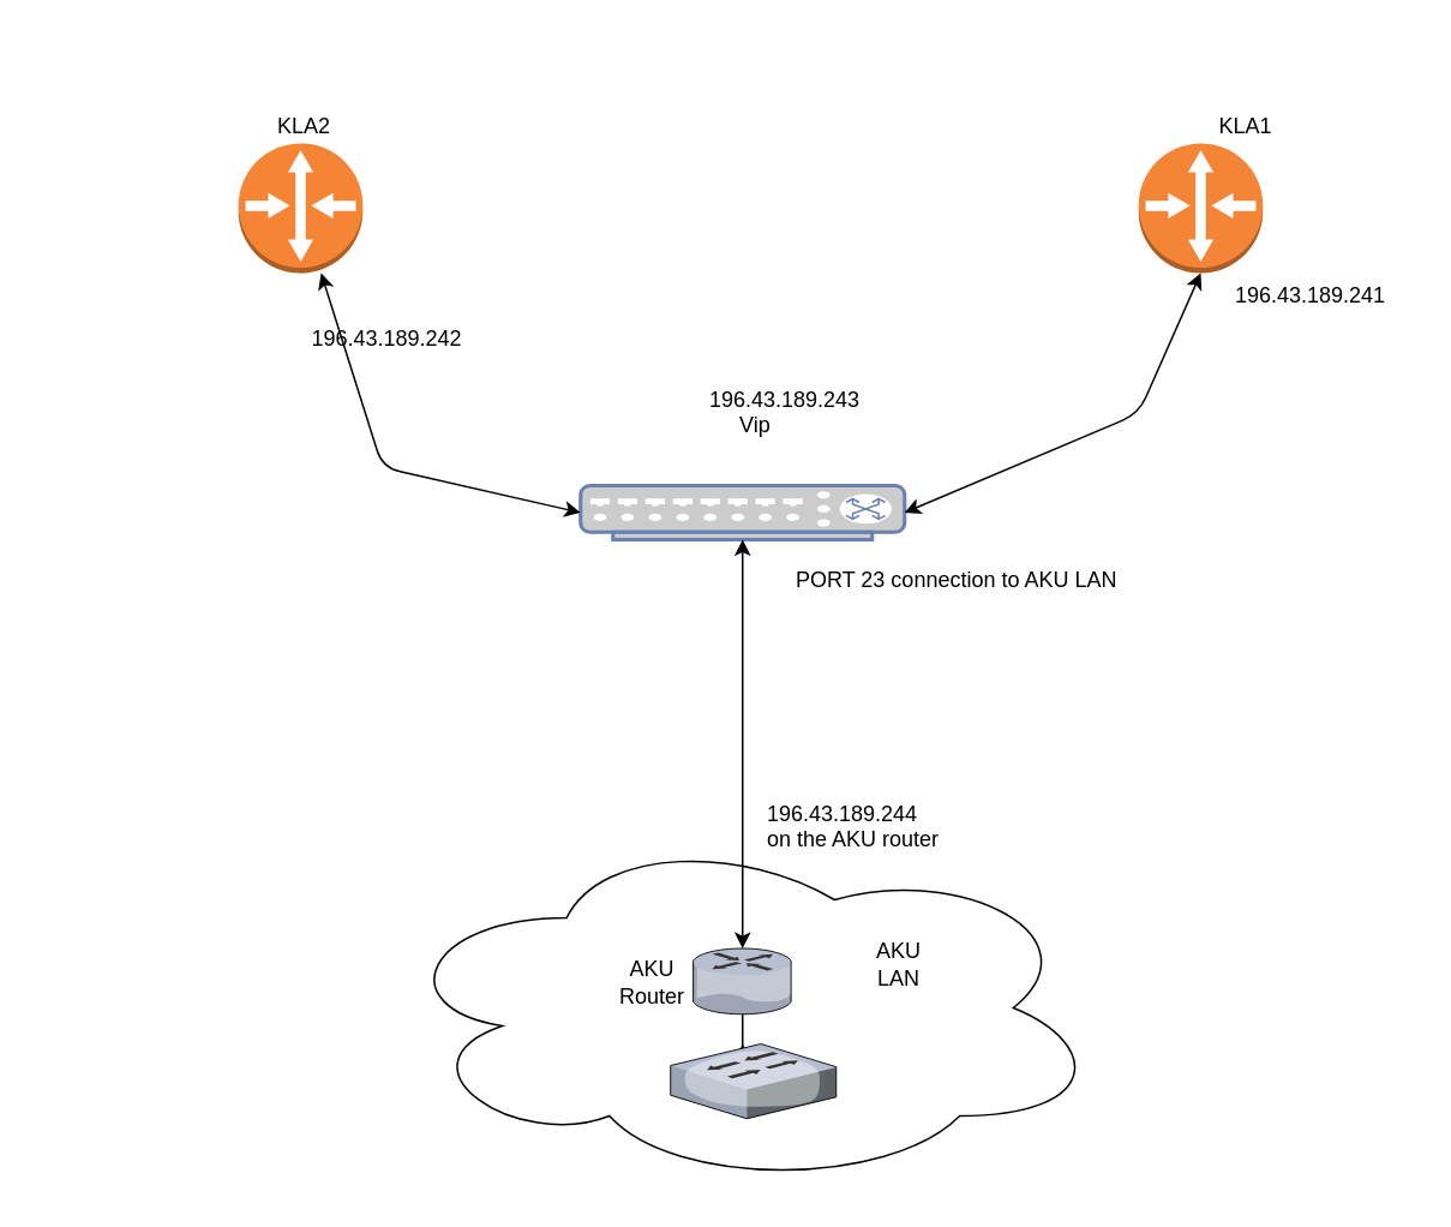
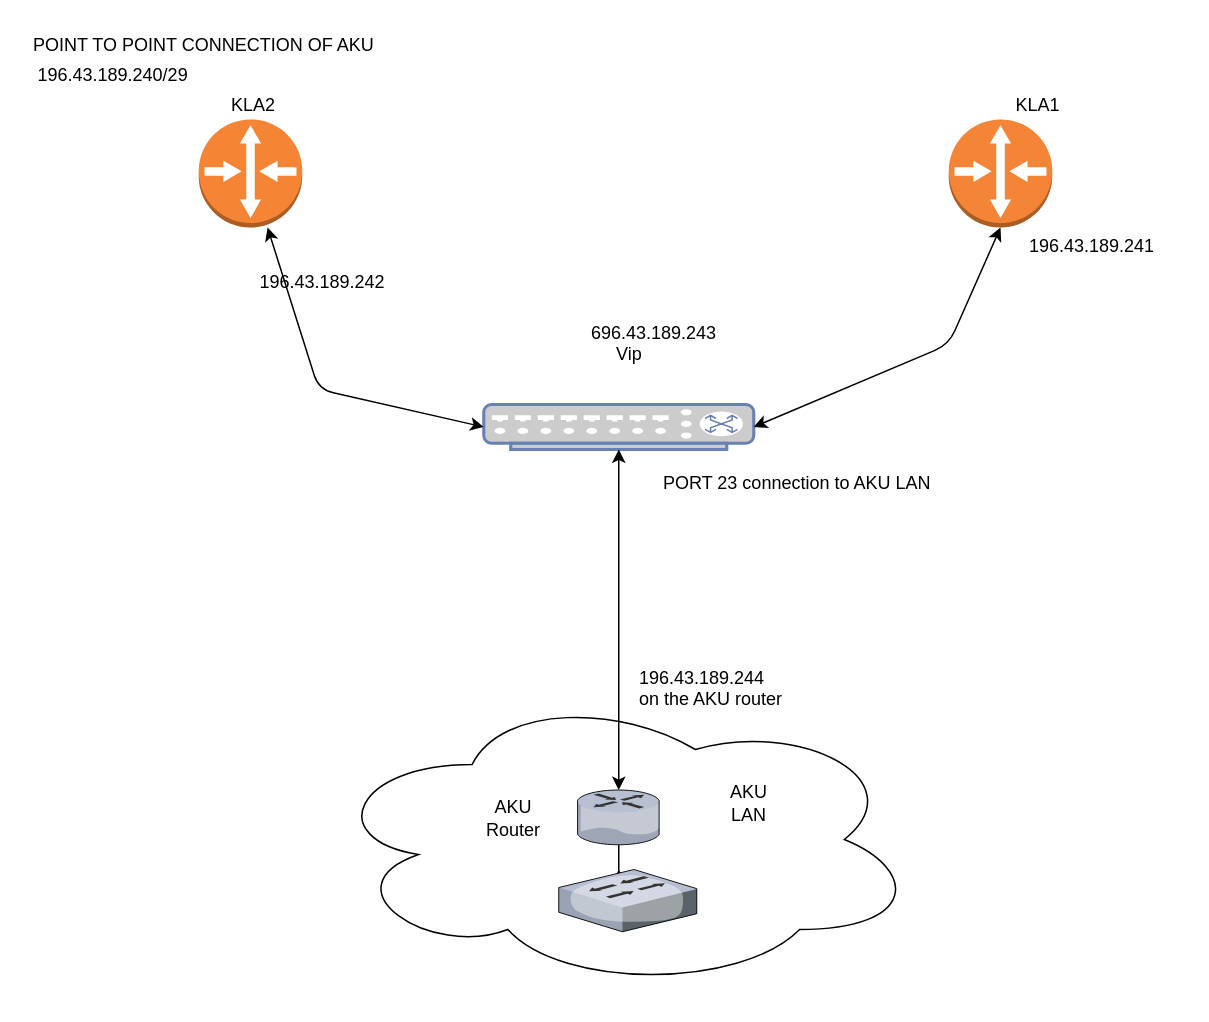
  <mxCell id="0" />
  <mxCell id="1" parent="0" />
  <mxCell id="2" style="edgeStyle=none;rounded=0;html=1;labelBackgroundColor=none;endArrow=none;strokeColor=#000000;strokeWidth=2;fontFamily=Verdana;fontSize=22;fontColor=#000000;" parent="1" edge="1"><mxGeometry relative="1" as="geometry"><mxPoint x="482" y="149" as="targetPoint" /></mxGeometry></mxCell>
  <mxCell id="3" value="" style="outlineConnect=0;dashed=0;verticalLabelPosition=bottom;verticalAlign=top;align=center;html=1;shape=mxgraph.aws3.router;fillColor=#F58534;gradientColor=none;" vertex="1" parent="1"><mxGeometry x="132" y="79" width="69" height="72" as="geometry" /></mxCell>
  <mxCell id="4" value="" style="outlineConnect=0;dashed=0;verticalLabelPosition=bottom;verticalAlign=top;align=center;html=1;shape=mxgraph.aws3.router;fillColor=#F58536;gradientColor=none;" vertex="1" parent="1"><mxGeometry x="632" y="79" width="69" height="72" as="geometry" /></mxCell>
  <mxCell id="5" value="" style="fontColor=#0066CC;verticalAlign=top;verticalLabelPosition=bottom;labelPosition=center;align=center;html=1;outlineConnect=0;fillColor=#CCCCCC;strokeColor=#6881B3;gradientColor=none;gradientDirection=north;strokeWidth=2;shape=mxgraph.networks.switch;" vertex="1" parent="1"><mxGeometry x="322" y="269" width="180" height="30" as="geometry" /></mxCell>
  <mxCell id="6" value="" style="endArrow=classic;startArrow=classic;html=1;entryX=0;entryY=0.5;entryDx=0;entryDy=0;entryPerimeter=0;" edge="1" parent="1" source="3" target="5"><mxGeometry width="50" height="50" relative="1" as="geometry"><mxPoint x="132" y="369" as="sourcePoint" /><mxPoint x="182" y="319" as="targetPoint" /><Array as="points"><mxPoint x="212" y="259" /></Array></mxGeometry></mxCell>
  <mxCell id="7" value="" style="endArrow=classic;startArrow=classic;html=1;exitX=1;exitY=0.5;exitDx=0;exitDy=0;exitPerimeter=0;entryX=0.5;entryY=1;entryDx=0;entryDy=0;entryPerimeter=0;" edge="1" parent="1" source="5" target="4"><mxGeometry width="50" height="50" relative="1" as="geometry"><mxPoint x="602" y="249" as="sourcePoint" /><mxPoint x="652" y="199" as="targetPoint" /><Array as="points"><mxPoint x="632" y="229" /></Array></mxGeometry></mxCell>
  <mxCell id="8" value="" style="ellipse;shape=cloud;whiteSpace=wrap;html=1;" vertex="1" parent="1"><mxGeometry x="215" y="459" width="397" height="200" as="geometry" /></mxCell>
  <mxCell id="9" value="" style="edgeStyle=orthogonalEdgeStyle;rounded=0;orthogonalLoop=1;jettySize=auto;html=1;" edge="1" parent="1" source="10"><mxGeometry relative="1" as="geometry"><mxPoint x="412" y="579" as="targetPoint" /></mxGeometry></mxCell>
  <mxCell id="10" value="" style="verticalLabelPosition=bottom;aspect=fixed;html=1;verticalAlign=top;strokeColor=none;align=center;outlineConnect=0;shape=mxgraph.citrix.router;" vertex="1" parent="1"><mxGeometry x="384.5" y="526" width="55" height="36.5" as="geometry" /></mxCell>
  <mxCell id="11" value="" style="endArrow=classic;startArrow=classic;html=1;" edge="1" parent="1" source="10" target="5"><mxGeometry width="50" height="50" relative="1" as="geometry"><mxPoint x="380" y="389" as="sourcePoint" /><mxPoint x="430" y="339" as="targetPoint" /></mxGeometry></mxCell>
  <mxCell id="12" value="" style="verticalLabelPosition=bottom;aspect=fixed;html=1;verticalAlign=top;strokeColor=none;align=center;outlineConnect=0;shape=mxgraph.citrix.switch;" vertex="1" parent="1"><mxGeometry x="372" y="579" width="92" height="41.5" as="geometry" /></mxCell>
  <mxCell id="13" value="KLA2" style="text;html=1;resizable=0;points=[];autosize=1;align=left;verticalAlign=top;spacingTop=-4;" vertex="1" parent="1"><mxGeometry x="152" y="60" width="40" height="20" as="geometry" /></mxCell>
  <mxCell id="14" value="KLA1" style="text;html=1;resizable=0;points=[];autosize=1;align=left;verticalAlign=top;spacingTop=-4;" vertex="1" parent="1"><mxGeometry x="675" y="60" width="40" height="20" as="geometry" /></mxCell>
  <mxCell id="15" value="PORT 23 connection to AKU LAN" style="text;html=1;resizable=0;points=[];autosize=1;align=left;verticalAlign=top;spacingTop=-4;" vertex="1" parent="1"><mxGeometry x="440" y="312" width="190" height="20" as="geometry" /></mxCell>
  <mxCell id="16" value="&lt;span&gt;196.43.189.241&lt;/span&gt;" style="text;html=1;resizable=0;points=[];autosize=1;align=left;verticalAlign=top;spacingTop=-4;" vertex="1" parent="1"><mxGeometry x="684" y="154" width="100" height="20" as="geometry" /></mxCell>
  <mxCell id="17" value="&lt;span&gt;196.43.189.242&lt;/span&gt;" style="text;html=1;resizable=0;points=[];autosize=1;align=left;verticalAlign=top;spacingTop=-4;" vertex="1" parent="1"><mxGeometry x="171" y="178" width="100" height="20" as="geometry" /></mxCell>
- <mxCell id="18" value="&lt;span&gt;196.43.189.243&lt;br&gt;&amp;nbsp; &amp;nbsp; &amp;nbsp;Vip&lt;br&gt;&lt;/span&gt;" style="text;html=1;resizable=0;points=[];autosize=1;align=left;verticalAlign=top;spacingTop=-4;" vertex="1" parent="1"><mxGeometry x="392" y="212" width="100" height="30" as="geometry" /></mxCell>
+ <mxCell id="18" value="&lt;span&gt;696.43.189.243&lt;br&gt;&amp;nbsp; &amp;nbsp; &amp;nbsp;Vip&lt;br&gt;&lt;/span&gt;" style="text;html=1;resizable=0;points=[];autosize=1;align=left;verticalAlign=top;spacingTop=-4;" vertex="1" parent="1"><mxGeometry x="392" y="212" width="100" height="30" as="geometry" /></mxCell>
  <mxCell id="19" value="&lt;span&gt;196.43.189.244&amp;nbsp;&lt;br&gt;on the AKU router&lt;br&gt;&lt;/span&gt;" style="text;html=1;resizable=0;points=[];autosize=1;align=left;verticalAlign=top;spacingTop=-4;" vertex="1" parent="1"><mxGeometry x="424" y="442" width="110" height="30" as="geometry" /></mxCell>
  <mxCell id="20" value="AKU LAN" style="text;html=1;strokeColor=none;fillColor=none;align=center;verticalAlign=middle;whiteSpace=wrap;rounded=0;" vertex="1" parent="1"><mxGeometry x="479" y="524.5" width="40" height="20" as="geometry" /></mxCell>
- <mxCell id="21" value="AKU Router" style="text;html=1;strokeColor=none;fillColor=none;align=center;verticalAlign=middle;whiteSpace=wrap;rounded=0;" vertex="1" parent="1"><mxGeometry x="342" y="534.5" width="40" height="20" as="geometry" /></mxCell>
+ <mxCell id="21" value="AKU Router" style="text;html=1;strokeColor=none;fillColor=none;align=center;verticalAlign=middle;whiteSpace=wrap;rounded=0;" vertex="1" parent="1"><mxGeometry x="322" y="534.5" width="40" height="20" as="geometry" /></mxCell>
+ <mxCell id="22" value="POINT TO POINT CONNECTION OF AKU&lt;table&gt;&lt;tbody&gt;&lt;tr&gt;&lt;td height=&quot;20&quot;&gt;196.43.189.240/29&lt;/td&gt;&lt;/tr&gt;&lt;/tbody&gt;&lt;/table&gt;" style="text;html=1;resizable=0;points=[];autosize=1;align=left;verticalAlign=top;spacingTop=-4;" vertex="1" parent="1"><mxGeometry x="20" y="20" width="240" height="40" as="geometry" /></mxCell>
